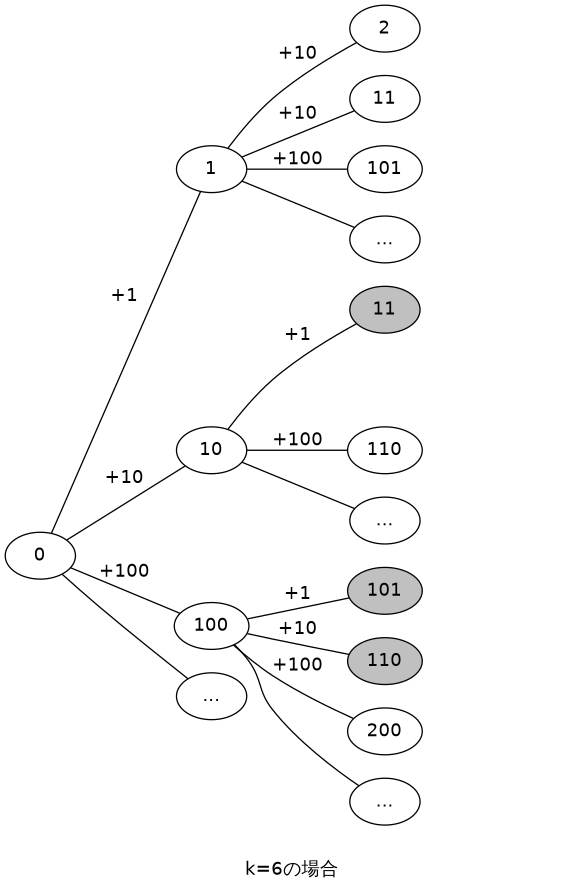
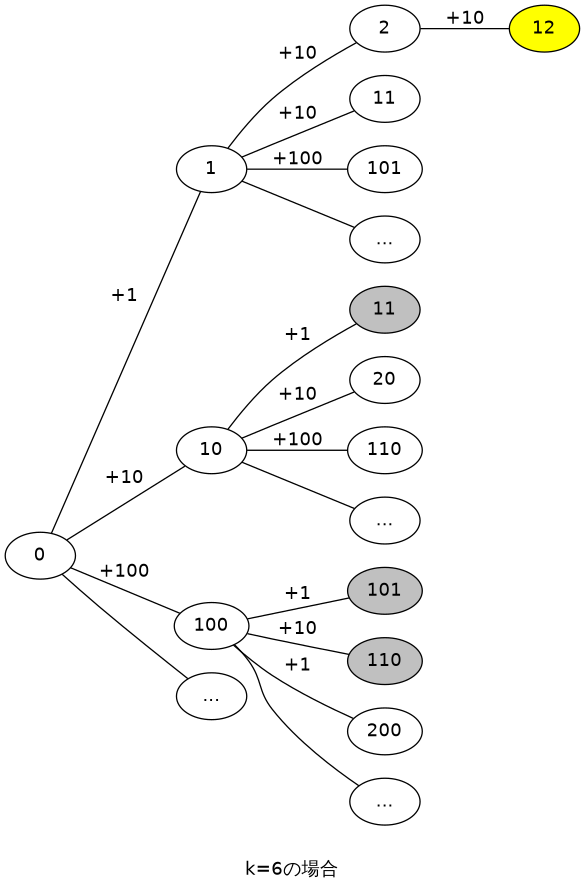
  graph {
    fontname="DejaVu Sans"
    label="k=6の場合"
    rankdir=LR
    node [fontname="DejaVu Sans"]
    edge [fontname="DejaVu Sans"]
    0
    1
    10
    100
    n5 [label="..."]
    2
    n7 [label=11]
    n8 [label=101]
    n9 [label="..."]
    n10 [fillcolor=gray label=11 style=filled]
+   20
    n12 [label=110]
    n13 [label="..."]
    n14 [fillcolor=gray label=101 style=filled]
    n15 [fillcolor=gray label=110 style=filled]
    200
    n17 [label="..."]
+   12 [fillcolor=yellow style=filled]
    0 -- 1 [label="+1"]
    0 -- 10 [label="+10"]
    0 -- 100 [label="+100"]
    0 -- n5
    1 -- 2 [label="+10"]
    1 -- n7 [label="+10"]
    1 -- n8 [label="+100"]
    1 -- n9
    10 -- n10 [label="+1"]
+   10 -- 20 [label="+10"]
    10 -- n12 [label="+100"]
    10 -- n13
    100 -- n14 [label="+1"]
    100 -- n15 [label="+10"]
-   100 -- 200 [label="+100"]
+   100 -- 200 [label="+1"]
    100 -- n17
+   2 -- 12 [label="+10"]
  }
